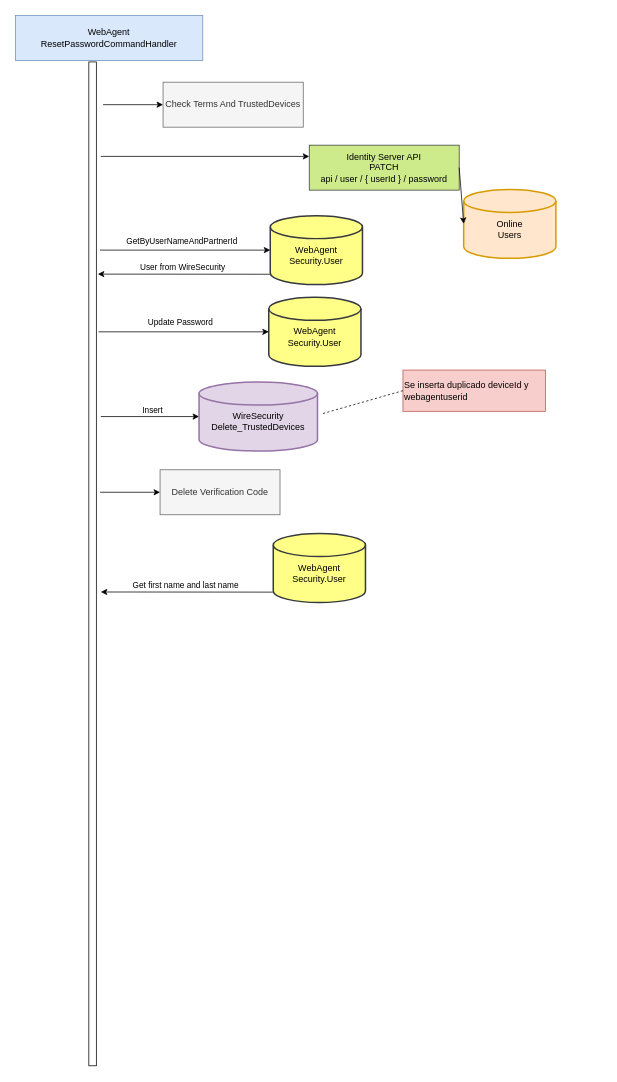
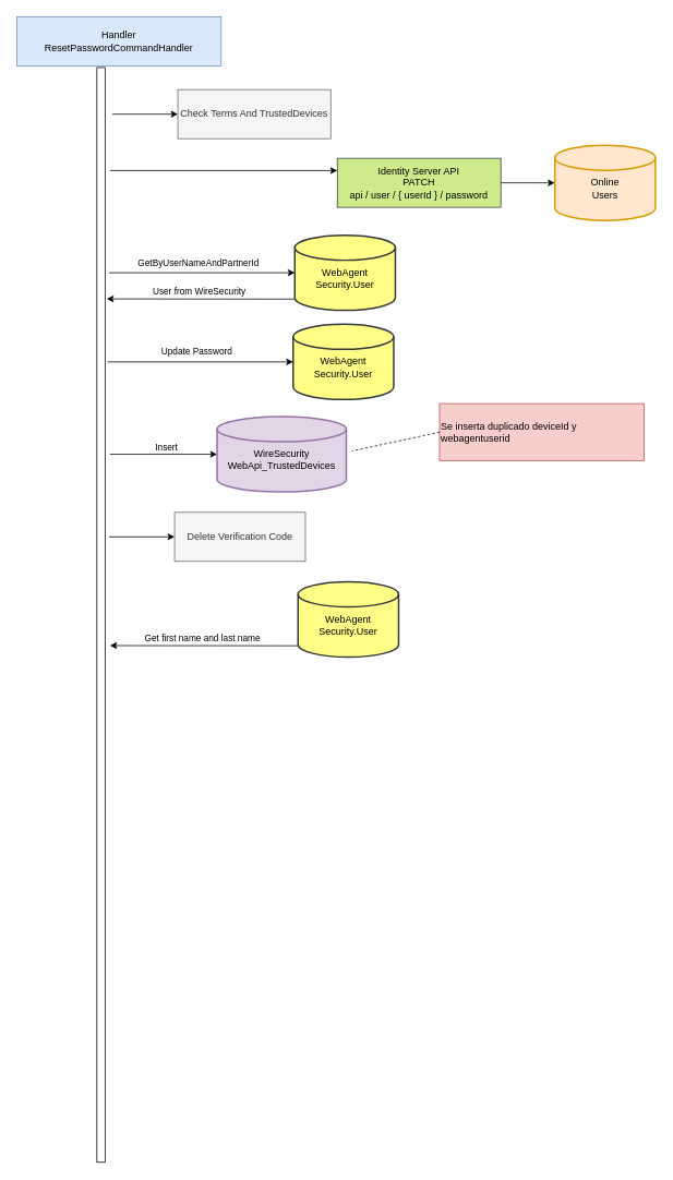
  <mxCell id="0" />
  <mxCell id="1" parent="0" />
- <mxCell id="2" value="&lt;font color=&quot;#000000&quot;&gt;WebAgent&lt;br&gt;ResetPasswordCommandHandler&lt;br&gt;&lt;/font&gt;" style="rounded=0;whiteSpace=wrap;html=1;fillColor=#dae8fc;strokeColor=#6c8ebf;" parent="1" vertex="1"><mxGeometry x="20" y="20" width="250" height="60" as="geometry" /></mxCell>
+ <mxCell id="2" value="&lt;font color=&quot;#000000&quot;&gt;Handler&lt;br&gt;ResetPasswordCommandHandler&lt;br&gt;&lt;/font&gt;" style="rounded=0;whiteSpace=wrap;html=1;fillColor=#dae8fc;strokeColor=#6c8ebf;" parent="1" vertex="1"><mxGeometry x="20" y="20" width="250" height="60" as="geometry" /></mxCell>
  <mxCell id="3" value="" style="html=1;points=[];perimeter=orthogonalPerimeter;outlineConnect=0;targetShapes=umlLifeline;portConstraint=eastwest;newEdgeStyle={&quot;edgeStyle&quot;:&quot;elbowEdgeStyle&quot;,&quot;elbow&quot;:&quot;vertical&quot;,&quot;curved&quot;:0,&quot;rounded&quot;:0};" parent="1" vertex="1"><mxGeometry x="118" y="82" width="10" height="1339" as="geometry" /></mxCell>
  <mxCell id="4" value="Check Terms And TrustedDevices&lt;font color=&quot;#000000&quot;&gt;&lt;br&gt;&lt;/font&gt;" style="rounded=0;whiteSpace=wrap;html=1;fillColor=#f5f5f5;strokeColor=#666666;fontColor=#333333;" parent="1" vertex="1"><mxGeometry x="217" y="109" width="187" height="60" as="geometry" /></mxCell>
  <mxCell id="5" value="" style="endArrow=classic;html=1;rounded=0;entryX=0;entryY=0.5;entryDx=0;entryDy=0;" parent="1" target="4" edge="1"><mxGeometry width="50" height="50" relative="1" as="geometry"><mxPoint x="137" y="139" as="sourcePoint" /><mxPoint x="212" y="138.5" as="targetPoint" /></mxGeometry></mxCell>
  <mxCell id="6" value="&lt;font color=&quot;#000000&quot;&gt;Identity Server API&lt;br&gt;PATCH&lt;br&gt;api / user / { userId } / password&lt;/font&gt;" style="rounded=0;whiteSpace=wrap;html=1;fillColor=#cdeb8b;strokeColor=#36393d;" vertex="1" parent="1"><mxGeometry x="412" y="193" width="200" height="60" as="geometry" /></mxCell>
  <mxCell id="7" value="" style="endArrow=classic;html=1;rounded=0;entryX=0;entryY=0.25;entryDx=0;entryDy=0;" edge="1" parent="1" target="6"><mxGeometry width="50" height="50" relative="1" as="geometry"><mxPoint x="134" y="208" as="sourcePoint" /><mxPoint x="456" y="284" as="targetPoint" /></mxGeometry></mxCell>
- <mxCell id="8" value="&lt;br&gt;Online&lt;br&gt;Users" style="strokeWidth=2;html=1;shape=mxgraph.flowchart.database;whiteSpace=wrap;fillColor=#ffe6cc;strokeColor=#d79b00;" vertex="1" parent="1"><mxGeometry x="618" y="252" width="123" height="92" as="geometry" /></mxCell>
+ <mxCell id="8" value="&lt;br&gt;Online&lt;br&gt;Users" style="strokeWidth=2;html=1;shape=mxgraph.flowchart.database;whiteSpace=wrap;fillColor=#ffe6cc;strokeColor=#d79b00;" vertex="1" parent="1"><mxGeometry x="678" y="177" width="123" height="92" as="geometry" /></mxCell>
  <mxCell id="9" value="" style="endArrow=classic;html=1;rounded=0;entryX=0;entryY=0.5;entryDx=0;entryDy=0;entryPerimeter=0;exitX=1;exitY=0.5;exitDx=0;exitDy=0;" edge="1" parent="1" target="8"><mxGeometry width="50" height="50" relative="1" as="geometry"><mxPoint x="612" y="223" as="sourcePoint" /><mxPoint x="477" y="94" as="targetPoint" /></mxGeometry></mxCell>
  <mxCell id="10" value="&lt;br&gt;WebAgent&lt;br&gt;Security.User" style="strokeWidth=2;html=1;shape=mxgraph.flowchart.database;whiteSpace=wrap;fillColor=#ffff88;strokeColor=#36393d;" vertex="1" parent="1"><mxGeometry x="360" y="287" width="123" height="92" as="geometry" /></mxCell>
  <mxCell id="11" value="" style="endArrow=classic;html=1;rounded=0;entryX=0;entryY=0.5;entryDx=0;entryDy=0;entryPerimeter=0;" edge="1" parent="1" target="10"><mxGeometry width="50" height="50" relative="1" as="geometry"><mxPoint x="133" y="333" as="sourcePoint" /><mxPoint x="298" y="330" as="targetPoint" /></mxGeometry></mxCell>
  <mxCell id="12" value="GetByUserNameAndPartnerId" style="edgeLabel;html=1;align=center;verticalAlign=middle;resizable=0;points=[];" vertex="1" connectable="0" parent="11"><mxGeometry x="0.233" relative="1" as="geometry"><mxPoint x="-32" y="-13" as="offset" /></mxGeometry></mxCell>
  <mxCell id="13" value="" style="endArrow=classic;html=1;rounded=0;exitX=0;exitY=0.85;exitDx=0;exitDy=0;exitPerimeter=0;" edge="1" parent="1" source="10"><mxGeometry width="50" height="50" relative="1" as="geometry"><mxPoint x="366" y="220" as="sourcePoint" /><mxPoint x="130" y="365" as="targetPoint" /></mxGeometry></mxCell>
  <mxCell id="14" value="User from WireSecurity" style="edgeLabel;html=1;align=center;verticalAlign=middle;resizable=0;points=[];" vertex="1" connectable="0" parent="13"><mxGeometry x="0.422" y="1" relative="1" as="geometry"><mxPoint x="47" y="-11" as="offset" /></mxGeometry></mxCell>
  <mxCell id="15" value="&lt;br&gt;WebAgent&lt;br&gt;Security.User" style="strokeWidth=2;html=1;shape=mxgraph.flowchart.database;whiteSpace=wrap;fillColor=#ffff88;strokeColor=#36393d;" vertex="1" parent="1"><mxGeometry x="358" y="396" width="123" height="92" as="geometry" /></mxCell>
  <mxCell id="16" value="" style="endArrow=classic;html=1;rounded=0;entryX=0;entryY=0.5;entryDx=0;entryDy=0;entryPerimeter=0;" edge="1" parent="1" target="15"><mxGeometry width="50" height="50" relative="1" as="geometry"><mxPoint x="131" y="442" as="sourcePoint" /><mxPoint x="296" y="439" as="targetPoint" /></mxGeometry></mxCell>
  <mxCell id="17" value="Update Password" style="edgeLabel;html=1;align=center;verticalAlign=middle;resizable=0;points=[];" vertex="1" connectable="0" parent="16"><mxGeometry x="0.233" relative="1" as="geometry"><mxPoint x="-32" y="-13" as="offset" /></mxGeometry></mxCell>
- <mxCell id="18" value="&lt;br&gt;WireSecurity&lt;br&gt;Delete_TrustedDevices" style="strokeWidth=2;html=1;shape=mxgraph.flowchart.database;whiteSpace=wrap;fillColor=#e1d5e7;strokeColor=#9673a6;" vertex="1" parent="1"><mxGeometry x="265" y="509" width="158" height="92" as="geometry" /></mxCell>
+ <mxCell id="18" value="&lt;br&gt;WireSecurity&lt;br&gt;WebApi_TrustedDevices" style="strokeWidth=2;html=1;shape=mxgraph.flowchart.database;whiteSpace=wrap;fillColor=#e1d5e7;strokeColor=#9673a6;" vertex="1" parent="1"><mxGeometry x="265" y="509" width="158" height="92" as="geometry" /></mxCell>
  <mxCell id="19" value="" style="endArrow=classic;html=1;rounded=0;entryX=0;entryY=0.5;entryDx=0;entryDy=0;entryPerimeter=0;" edge="1" parent="1" target="18"><mxGeometry width="50" height="50" relative="1" as="geometry"><mxPoint x="134" y="555" as="sourcePoint" /><mxPoint x="360" y="412" as="targetPoint" /></mxGeometry></mxCell>
  <mxCell id="20" value="Insert" style="edgeLabel;html=1;align=center;verticalAlign=middle;resizable=0;points=[];" vertex="1" connectable="0" parent="19"><mxGeometry x="0.374" y="-3" relative="1" as="geometry"><mxPoint x="-22" y="-12" as="offset" /></mxGeometry></mxCell>
- <mxCell id="21" value="Se inserta duplicado deviceId y webagentuserid" style="text;html=1;strokeColor=#b85450;fillColor=#f8cecc;align=left;verticalAlign=middle;whiteSpace=wrap;rounded=0;" vertex="1" parent="1"><mxGeometry x="537" y="493" width="190" height="55" as="geometry" /></mxCell>
+ <mxCell id="21" value="Se inserta duplicado deviceId y webagentuserid" style="text;html=1;strokeColor=#b85450;fillColor=#f8cecc;align=left;verticalAlign=middle;whiteSpace=wrap;rounded=0;" vertex="1" parent="1"><mxGeometry x="537" y="493" width="250" height="70" as="geometry" /></mxCell>
  <mxCell id="22" value="" style="endArrow=none;dashed=1;html=1;rounded=0;exitX=0;exitY=0.5;exitDx=0;exitDy=0;" edge="1" parent="1" source="21"><mxGeometry width="50" height="50" relative="1" as="geometry"><mxPoint x="461" y="388" as="sourcePoint" /><mxPoint x="430" y="551" as="targetPoint" /></mxGeometry></mxCell>
  <mxCell id="23" value="Delete Verification Code&lt;font color=&quot;#000000&quot;&gt;&lt;br&gt;&lt;/font&gt;" style="rounded=0;whiteSpace=wrap;html=1;fillColor=#f5f5f5;strokeColor=#666666;fontColor=#333333;" vertex="1" parent="1"><mxGeometry x="213" y="626" width="160" height="60" as="geometry" /></mxCell>
  <mxCell id="24" value="" style="endArrow=classic;html=1;rounded=0;entryX=0;entryY=0.5;entryDx=0;entryDy=0;" edge="1" parent="1" target="23"><mxGeometry width="50" height="50" relative="1" as="geometry"><mxPoint x="133" y="656" as="sourcePoint" /><mxPoint x="208" y="655.5" as="targetPoint" /></mxGeometry></mxCell>
  <mxCell id="25" value="&lt;br&gt;WebAgent&lt;br&gt;Security.User" style="strokeWidth=2;html=1;shape=mxgraph.flowchart.database;whiteSpace=wrap;fillColor=#ffff88;strokeColor=#36393d;" vertex="1" parent="1"><mxGeometry x="364" y="711" width="123" height="92" as="geometry" /></mxCell>
  <mxCell id="26" value="" style="endArrow=classic;html=1;rounded=0;exitX=0;exitY=0.85;exitDx=0;exitDy=0;exitPerimeter=0;" edge="1" parent="1" source="25"><mxGeometry width="50" height="50" relative="1" as="geometry"><mxPoint x="370" y="644" as="sourcePoint" /><mxPoint x="134" y="789" as="targetPoint" /></mxGeometry></mxCell>
  <mxCell id="27" value="Get first name and last name" style="edgeLabel;html=1;align=center;verticalAlign=middle;resizable=0;points=[];" vertex="1" connectable="0" parent="26"><mxGeometry x="0.422" y="1" relative="1" as="geometry"><mxPoint x="47" y="-11" as="offset" /></mxGeometry></mxCell>
